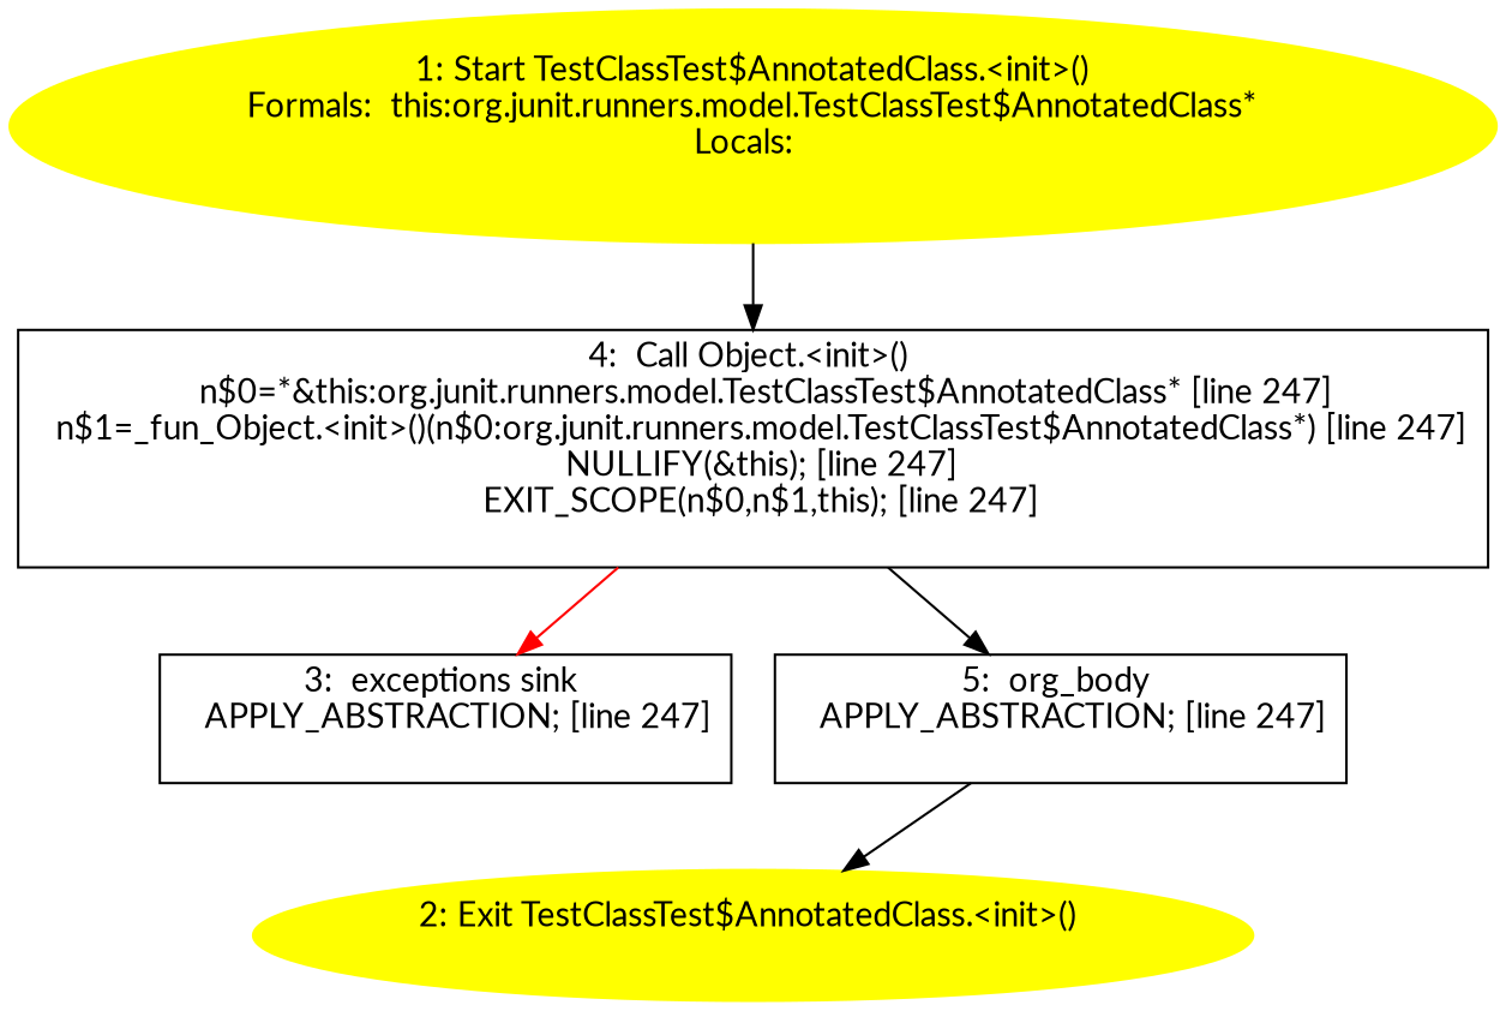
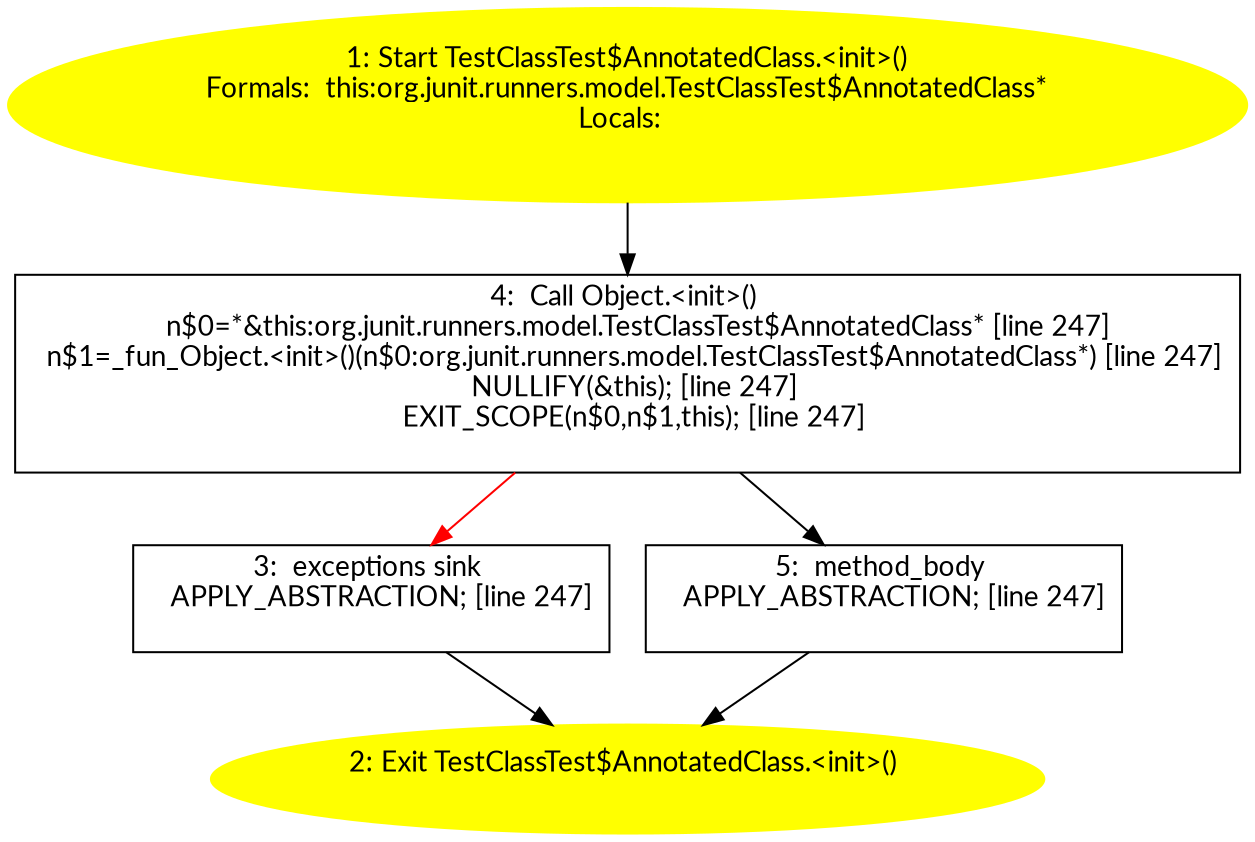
  digraph {
    fontname=Lato
    node [fontname=Lato shape=box]
    edge [fontname=Lato]
    n1 [color=yellow label="1: Start TestClassTest$AnnotatedClass.<init>()\nFormals:  this:org.junit.runners.model.TestClassTest$AnnotatedClass*\nLocals:  \n  " style=filled shape=""]
    n2 [label="4:  Call Object.<init>() \n   n$0=*&this:org.junit.runners.model.TestClassTest$AnnotatedClass* [line 247]\n  n$1=_fun_Object.<init>()(n$0:org.junit.runners.model.TestClassTest$AnnotatedClass*) [line 247]\n  NULLIFY(&this); [line 247]\n  EXIT_SCOPE(n$0,n$1,this); [line 247]\n "]
    n3 [label="3:  exceptions sink \n   APPLY_ABSTRACTION; [line 247]\n "]
-   n4 [label="5:  org_body \n   APPLY_ABSTRACTION; [line 247]\n "]
+   n4 [label="5:  method_body \n   APPLY_ABSTRACTION; [line 247]\n "]
    n5 [color=yellow label="2: Exit TestClassTest$AnnotatedClass.<init>() \n  " style=filled shape=""]
    n1 -> n2
    n2 -> n3 [color=red]
    n2 -> n4
+   n3 -> n5
    n4 -> n5
  }
